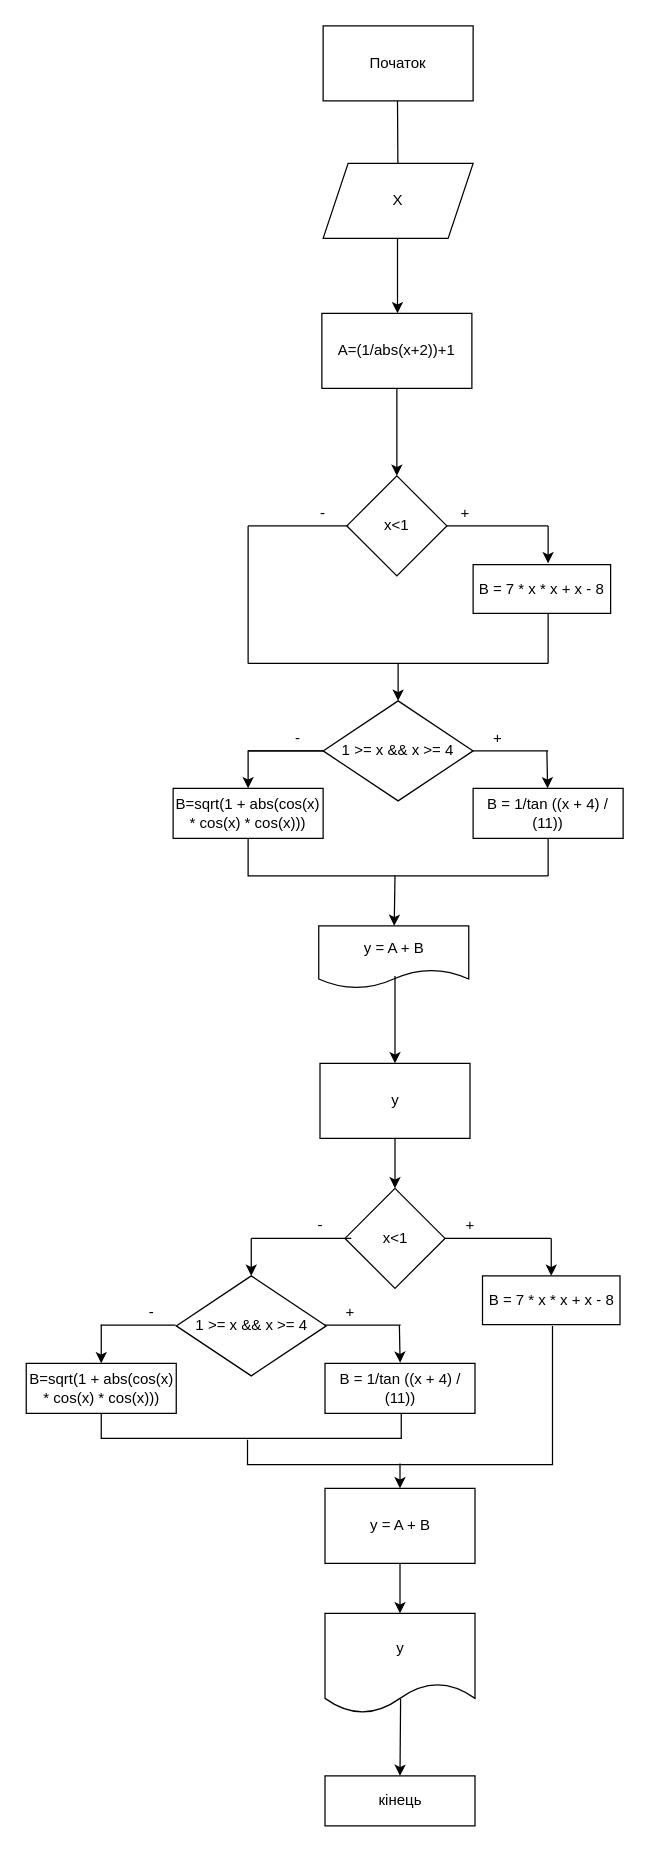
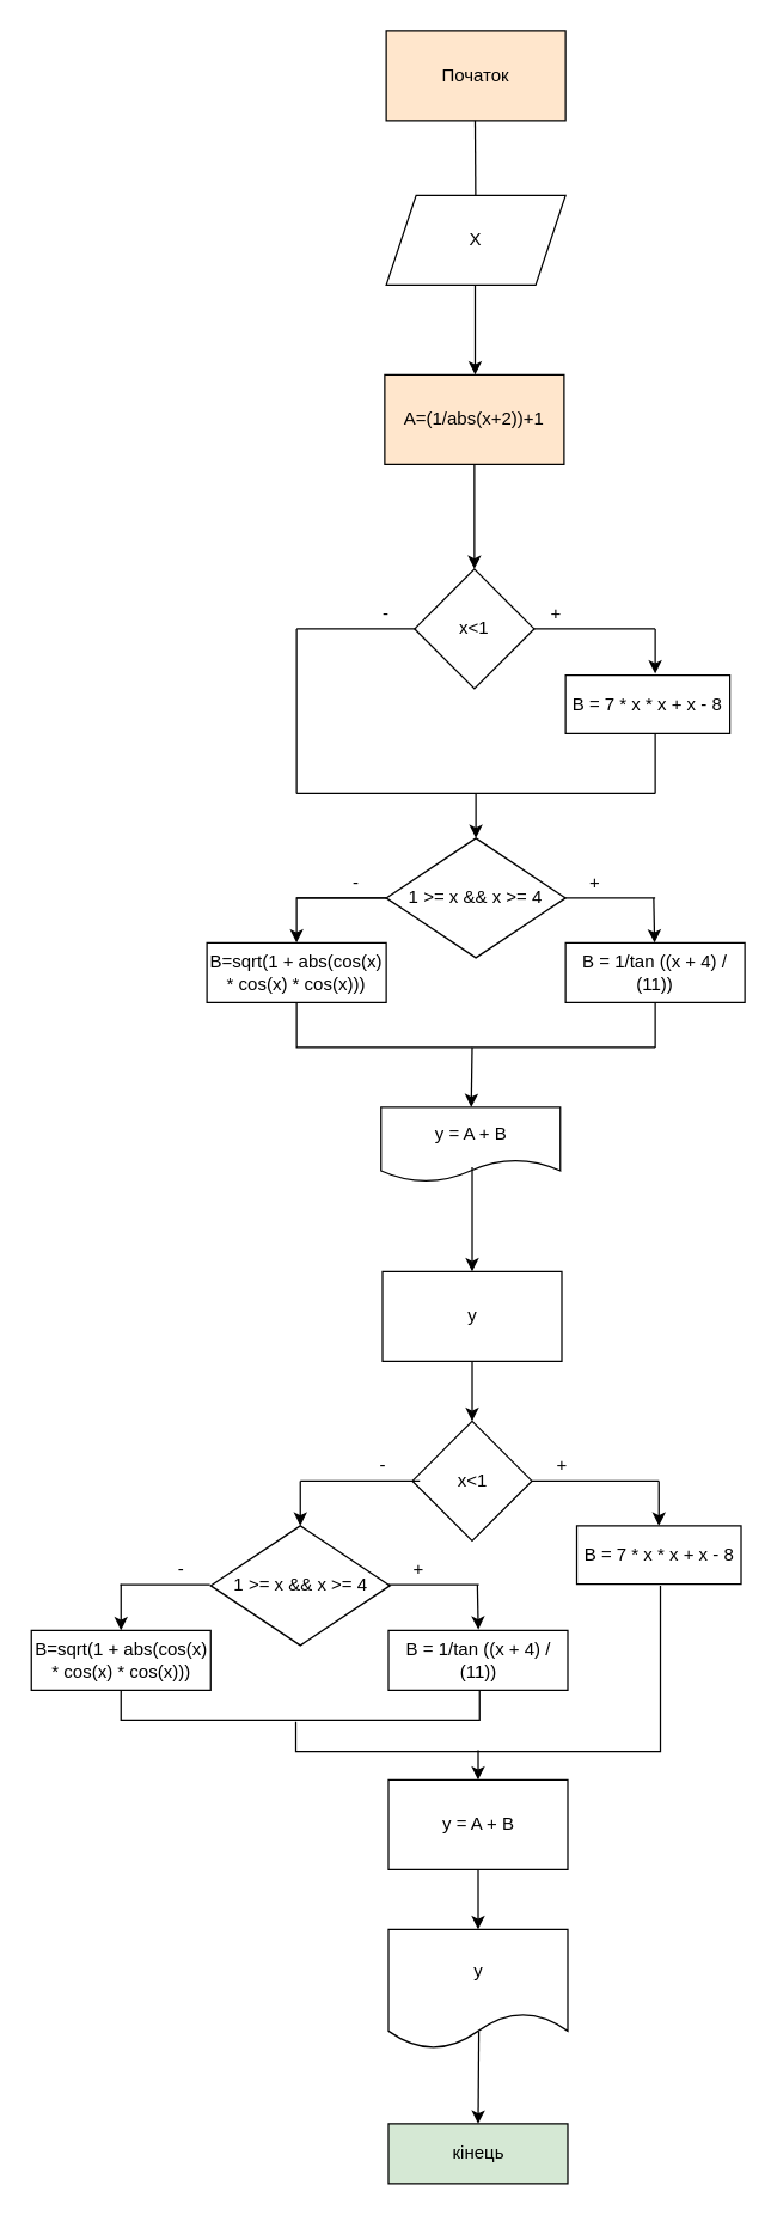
  <mxCell id="0" />
  <mxCell id="1" parent="0" />
- <mxCell id="2" value="Початок" style="whiteSpace=wrap;html=1;" parent="1" vertex="1"><mxGeometry x="258" y="20" width="120" height="60" as="geometry" /></mxCell>
+ <mxCell id="2" value="Початок" style="whiteSpace=wrap;html=1;fillColor=#ffe6cc;" parent="1" vertex="1"><mxGeometry x="258" y="20" width="120" height="60" as="geometry" /></mxCell>
  <mxCell id="3" value="" style="endArrow=classic;html=1;startArrow=none;" parent="1" source="7" edge="1"><mxGeometry width="50" height="50" relative="1" as="geometry"><mxPoint x="317.5" y="80" as="sourcePoint" /><mxPoint x="318" y="130" as="targetPoint" /></mxGeometry></mxCell>
  <mxCell id="4" value="" style="edgeStyle=orthogonalEdgeStyle;orthogonalLoop=1;jettySize=auto;html=1;" parent="1" source="5" target="9" edge="1"><mxGeometry relative="1" as="geometry" /></mxCell>
- <mxCell id="5" value="A=(1/abs(x+2))+1" style="whiteSpace=wrap;html=1;" parent="1" vertex="1"><mxGeometry x="257" y="250" width="120" height="60" as="geometry" /></mxCell>
+ <mxCell id="5" value="A=(1/abs(x+2))+1" style="whiteSpace=wrap;html=1;fillColor=#ffe6cc;" parent="1" vertex="1"><mxGeometry x="257" y="250" width="120" height="60" as="geometry" /></mxCell>
  <mxCell id="6" value="" style="endArrow=classic;html=1;" parent="1" edge="1"><mxGeometry width="50" height="50" relative="1" as="geometry"><mxPoint x="317.5" y="190" as="sourcePoint" /><mxPoint x="317.5" y="250" as="targetPoint" /><Array as="points"><mxPoint x="317.5" y="190" /></Array></mxGeometry></mxCell>
  <mxCell id="7" value="X" style="shape=parallelogram;perimeter=parallelogramPerimeter;whiteSpace=wrap;html=1;fixedSize=1;" parent="1" vertex="1"><mxGeometry x="258" y="130" width="120" height="60" as="geometry" /></mxCell>
  <mxCell id="8" value="" style="endArrow=none;html=1;" parent="1" target="7" edge="1"><mxGeometry width="50" height="50" relative="1" as="geometry"><mxPoint x="317.5" y="80" as="sourcePoint" /><mxPoint x="318" y="130" as="targetPoint" /></mxGeometry></mxCell>
  <mxCell id="9" value="x&amp;lt;1" style="rhombus;whiteSpace=wrap;html=1;" parent="1" vertex="1"><mxGeometry x="277" y="380" width="80" height="80" as="geometry" /></mxCell>
  <mxCell id="10" value="" style="endArrow=none;html=1;" parent="1" edge="1"><mxGeometry width="50" height="50" relative="1" as="geometry"><mxPoint x="198" y="530" as="sourcePoint" /><mxPoint x="198" y="420" as="targetPoint" /></mxGeometry></mxCell>
  <mxCell id="11" value="" style="endArrow=none;html=1;entryX=0;entryY=0.5;entryDx=0;entryDy=0;startArrow=none;" parent="1" target="9" edge="1"><mxGeometry width="50" height="50" relative="1" as="geometry"><mxPoint x="278" y="420" as="sourcePoint" /><mxPoint x="248" y="370" as="targetPoint" /></mxGeometry></mxCell>
  <mxCell id="12" value="" style="endArrow=none;html=1;" parent="1" edge="1"><mxGeometry width="50" height="50" relative="1" as="geometry"><mxPoint x="357" y="420" as="sourcePoint" /><mxPoint x="438" y="420" as="targetPoint" /><Array as="points"><mxPoint x="398" y="420" /><mxPoint x="418" y="420" /><mxPoint x="438" y="420" /></Array></mxGeometry></mxCell>
  <mxCell id="13" value="" style="endArrow=classic;html=1;" parent="1" edge="1"><mxGeometry width="50" height="50" relative="1" as="geometry"><mxPoint x="438" y="420" as="sourcePoint" /><mxPoint x="438" y="450" as="targetPoint" /></mxGeometry></mxCell>
  <mxCell id="14" value="B = 7 * x * x + x - 8" style="whiteSpace=wrap;html=1;" parent="1" vertex="1"><mxGeometry x="378" y="451" width="110" height="39" as="geometry" /></mxCell>
  <mxCell id="15" value="" style="endArrow=none;html=1;" parent="1" edge="1"><mxGeometry width="50" height="50" relative="1" as="geometry"><mxPoint x="438" y="530" as="sourcePoint" /><mxPoint x="438" y="490" as="targetPoint" /></mxGeometry></mxCell>
  <mxCell id="16" value="" style="endArrow=none;html=1;" parent="1" edge="1"><mxGeometry width="50" height="50" relative="1" as="geometry"><mxPoint x="198" y="530" as="sourcePoint" /><mxPoint x="438" y="530" as="targetPoint" /></mxGeometry></mxCell>
  <mxCell id="17" value="" style="endArrow=classic;html=1;" parent="1" edge="1"><mxGeometry width="50" height="50" relative="1" as="geometry"><mxPoint x="318" y="530" as="sourcePoint" /><mxPoint x="318" y="560" as="targetPoint" /></mxGeometry></mxCell>
  <mxCell id="18" style="edgeStyle=orthogonalEdgeStyle;rounded=0;orthogonalLoop=1;jettySize=auto;html=1;exitX=0;exitY=0.5;exitDx=0;exitDy=0;entryX=0.5;entryY=0;entryDx=0;entryDy=0;" edge="1" parent="1" source="19" target="26"><mxGeometry relative="1" as="geometry"><mxPoint x="198" y="650" as="targetPoint" /></mxGeometry></mxCell>
  <mxCell id="19" value="1 &gt;= x &amp;&amp; x &gt;= 4" style="rhombus;whiteSpace=wrap;html=1;" parent="1" vertex="1"><mxGeometry x="258" y="560" width="120" height="80" as="geometry" /></mxCell>
  <mxCell id="20" value="" style="endArrow=none;html=1;" parent="1" edge="1"><mxGeometry width="50" height="50" relative="1" as="geometry"><mxPoint x="198" y="600" as="sourcePoint" /><mxPoint x="258" y="600" as="targetPoint" /></mxGeometry></mxCell>
  <mxCell id="21" value="" style="endArrow=none;html=1;startArrow=none;exitX=0;exitY=1;exitDx=0;exitDy=0;" parent="1" source="31" edge="1"><mxGeometry width="50" height="50" relative="1" as="geometry"><mxPoint x="377" y="600" as="sourcePoint" /><mxPoint x="438" y="600" as="targetPoint" /></mxGeometry></mxCell>
  <mxCell id="22" value="" style="endArrow=classic;html=1;" parent="1" target="23" edge="1"><mxGeometry width="50" height="50" relative="1" as="geometry"><mxPoint x="437" y="600" as="sourcePoint" /><mxPoint x="438" y="640" as="targetPoint" /></mxGeometry></mxCell>
  <mxCell id="23" value="B = 1/tan ((x + 4) / (11))" style="whiteSpace=wrap;html=1;direction=west;" parent="1" vertex="1"><mxGeometry x="378" y="630" width="120" height="40" as="geometry" /></mxCell>
  <mxCell id="24" value="" style="endArrow=none;html=1;" parent="1" edge="1"><mxGeometry width="50" height="50" relative="1" as="geometry"><mxPoint x="438" y="700" as="sourcePoint" /><mxPoint x="438" y="670" as="targetPoint" /></mxGeometry></mxCell>
  <mxCell id="25" value="" style="endArrow=none;html=1;exitX=0.5;exitY=1;exitDx=0;exitDy=0;rounded=0;" parent="1" edge="1" source="26"><mxGeometry width="50" height="50" relative="1" as="geometry"><mxPoint x="198" y="700" as="sourcePoint" /><mxPoint x="438" y="700" as="targetPoint" /><Array as="points"><mxPoint x="198" y="700" /></Array></mxGeometry></mxCell>
  <mxCell id="26" value="B=sqrt(1 + abs(cos(x) * cos(x) * cos(x)))" style="whiteSpace=wrap;html=1;" parent="1" vertex="1"><mxGeometry x="138" y="630" width="120" height="40" as="geometry" /></mxCell>
  <mxCell id="27" value="+" style="text;html=1;strokeColor=none;fillColor=none;align=center;verticalAlign=middle;whiteSpace=wrap;" parent="1" vertex="1"><mxGeometry x="352" y="400" width="40" height="20" as="geometry" /></mxCell>
  <mxCell id="28" value="" style="endArrow=none;html=1;startArrow=none;" parent="1" source="29" edge="1"><mxGeometry width="50" height="50" relative="1" as="geometry"><mxPoint x="198" y="420" as="sourcePoint" /><mxPoint x="277" y="420" as="targetPoint" /></mxGeometry></mxCell>
  <mxCell id="29" value="-" style="text;html=1;strokeColor=none;fillColor=none;align=center;verticalAlign=middle;whiteSpace=wrap;" parent="1" vertex="1"><mxGeometry x="238" y="400" width="40" height="20" as="geometry" /></mxCell>
  <mxCell id="30" value="" style="endArrow=none;html=1;entryX=1;entryY=1;entryDx=0;entryDy=0;" parent="1" target="29" edge="1"><mxGeometry width="50" height="50" relative="1" as="geometry"><mxPoint x="198" y="420" as="sourcePoint" /><mxPoint x="277" y="420" as="targetPoint" /></mxGeometry></mxCell>
  <mxCell id="31" value="+" style="text;html=1;strokeColor=none;fillColor=none;align=center;verticalAlign=middle;whiteSpace=wrap;" parent="1" vertex="1"><mxGeometry x="378" y="580" width="40" height="20" as="geometry" /></mxCell>
  <mxCell id="32" value="" style="endArrow=none;html=1;" parent="1" target="31" edge="1"><mxGeometry width="50" height="50" relative="1" as="geometry"><mxPoint x="377" y="600" as="sourcePoint" /><mxPoint x="438" y="600" as="targetPoint" /></mxGeometry></mxCell>
  <mxCell id="33" value="-" style="text;html=1;strokeColor=none;fillColor=none;align=center;verticalAlign=middle;whiteSpace=wrap;" parent="1" vertex="1"><mxGeometry x="218" y="580" width="40" height="20" as="geometry" /></mxCell>
  <mxCell id="34" value="" style="endArrow=classic;html=1;" parent="1" target="35" edge="1"><mxGeometry width="50" height="50" relative="1" as="geometry"><mxPoint x="315.5" y="700" as="sourcePoint" /><mxPoint x="315.5" y="730" as="targetPoint" /></mxGeometry></mxCell>
  <mxCell id="35" value="y = A + B" style="shape=document;whiteSpace=wrap;html=1;boundedLbl=1;" parent="1" vertex="1"><mxGeometry x="254.5" y="740" width="120" height="50" as="geometry" /></mxCell>
  <mxCell id="36" value="x&amp;lt;1" style="rhombus;whiteSpace=wrap;html=1;" parent="1" vertex="1"><mxGeometry x="275.5" y="950" width="80" height="80" as="geometry" /></mxCell>
  <mxCell id="37" value="" style="endArrow=none;html=1;exitX=1;exitY=0.5;exitDx=0;exitDy=0;" parent="1" source="36" edge="1"><mxGeometry width="50" height="50" relative="1" as="geometry"><mxPoint x="359.5" y="990" as="sourcePoint" /><mxPoint x="440.5" y="990" as="targetPoint" /></mxGeometry></mxCell>
  <mxCell id="38" value="" style="endArrow=none;html=1;" parent="1" edge="1"><mxGeometry width="50" height="50" relative="1" as="geometry"><mxPoint x="200.5" y="990" as="sourcePoint" /><mxPoint x="280.5" y="990" as="targetPoint" /></mxGeometry></mxCell>
  <mxCell id="39" value="" style="endArrow=classic;html=1;" parent="1" edge="1"><mxGeometry width="50" height="50" relative="1" as="geometry"><mxPoint x="440.5" y="990" as="sourcePoint" /><mxPoint x="440.5" y="1020" as="targetPoint" /></mxGeometry></mxCell>
  <mxCell id="40" value="" style="endArrow=classic;html=1;" parent="1" edge="1"><mxGeometry width="50" height="50" relative="1" as="geometry"><mxPoint x="200.5" y="990" as="sourcePoint" /><mxPoint x="200.5" y="1020" as="targetPoint" /></mxGeometry></mxCell>
  <mxCell id="41" value="B = 7 * x * x + x - 8" style="whiteSpace=wrap;html=1;" parent="1" vertex="1"><mxGeometry x="385.5" y="1020" width="110" height="39" as="geometry" /></mxCell>
  <mxCell id="42" value="1 &gt;= x &amp;&amp; x &gt;= 4" style="rhombus;whiteSpace=wrap;html=1;" parent="1" vertex="1"><mxGeometry x="140.5" y="1020" width="120" height="80" as="geometry" /></mxCell>
  <mxCell id="43" value="" style="endArrow=none;html=1;" parent="1" edge="1"><mxGeometry width="50" height="50" relative="1" as="geometry"><mxPoint x="80" y="1059.48" as="sourcePoint" /><mxPoint x="140" y="1059.48" as="targetPoint" /></mxGeometry></mxCell>
  <mxCell id="44" value="" style="endArrow=none;html=1;startArrow=none;exitX=0;exitY=1;exitDx=0;exitDy=0;" parent="1" edge="1"><mxGeometry width="50" height="50" relative="1" as="geometry"><mxPoint x="260" y="1059.48" as="sourcePoint" /><mxPoint x="320" y="1059.48" as="targetPoint" /></mxGeometry></mxCell>
  <mxCell id="45" value="" style="endArrow=classic;html=1;" parent="1" edge="1"><mxGeometry width="50" height="50" relative="1" as="geometry"><mxPoint x="319" y="1059.48" as="sourcePoint" /><mxPoint x="319.6" y="1089.48" as="targetPoint" /></mxGeometry></mxCell>
  <mxCell id="46" value="" style="endArrow=none;html=1;" parent="1" edge="1"><mxGeometry width="50" height="50" relative="1" as="geometry"><mxPoint x="259" y="1059.48" as="sourcePoint" /><mxPoint x="260" y="1059.004" as="targetPoint" /></mxGeometry></mxCell>
  <mxCell id="47" value="" style="endArrow=classic;html=1;" parent="1" edge="1"><mxGeometry width="50" height="50" relative="1" as="geometry"><mxPoint x="80.5" y="1059" as="sourcePoint" /><mxPoint x="80.5" y="1090" as="targetPoint" /></mxGeometry></mxCell>
  <mxCell id="48" value="" style="endArrow=none;html=1;" parent="1" edge="1"><mxGeometry width="50" height="50" relative="1" as="geometry"><mxPoint x="200" y="1160" as="sourcePoint" /><mxPoint x="200" y="1160" as="targetPoint" /></mxGeometry></mxCell>
  <mxCell id="49" value="B = 1/tan ((x + 4) / (11))" style="whiteSpace=wrap;html=1;direction=west;" parent="1" vertex="1"><mxGeometry x="259.5" y="1090" width="120" height="40" as="geometry" /></mxCell>
  <mxCell id="50" value="B=sqrt(1 + abs(cos(x) * cos(x) * cos(x)))" style="whiteSpace=wrap;html=1;" parent="1" vertex="1"><mxGeometry x="20.5" y="1090" width="120" height="40" as="geometry" /></mxCell>
  <mxCell id="51" value="" style="endArrow=none;html=1;rounded=0;" parent="1" edge="1"><mxGeometry width="50" height="50" relative="1" as="geometry"><mxPoint x="80.5" y="1130" as="sourcePoint" /><mxPoint x="320.5" y="1130" as="targetPoint" /><Array as="points"><mxPoint x="80.5" y="1150" /><mxPoint x="320.5" y="1150" /></Array></mxGeometry></mxCell>
  <mxCell id="52" value="" style="endArrow=none;html=1;rounded=0;" parent="1" edge="1"><mxGeometry width="50" height="50" relative="1" as="geometry"><mxPoint x="197.5" y="1151" as="sourcePoint" /><mxPoint x="441.5" y="1060" as="targetPoint" /><Array as="points"><mxPoint x="197.5" y="1171" /><mxPoint x="441.5" y="1171" /></Array></mxGeometry></mxCell>
  <mxCell id="53" value="" style="endArrow=classic;html=1;" parent="1" target="54" edge="1"><mxGeometry width="50" height="50" relative="1" as="geometry"><mxPoint x="319.5" y="1170" as="sourcePoint" /><mxPoint x="319.5" y="1200" as="targetPoint" /></mxGeometry></mxCell>
  <mxCell id="54" value="y = A + B" style="whiteSpace=wrap;html=1;" parent="1" vertex="1"><mxGeometry x="259.5" y="1190" width="120" height="60" as="geometry" /></mxCell>
  <mxCell id="55" value="y" style="whiteSpace=wrap;html=1;" parent="1" vertex="1"><mxGeometry x="255.5" y="850" width="120" height="60" as="geometry" /></mxCell>
  <mxCell id="56" value="" style="endArrow=classic;html=1;entryX=0.5;entryY=0;entryDx=0;entryDy=0;exitX=0.5;exitY=1;exitDx=0;exitDy=0;" parent="1" source="55" target="36" edge="1"><mxGeometry width="50" height="50" relative="1" as="geometry"><mxPoint x="327.25" y="900" as="sourcePoint" /><mxPoint x="383.25" y="850" as="targetPoint" /></mxGeometry></mxCell>
  <mxCell id="57" value="" style="endArrow=classic;html=1;entryX=0.5;entryY=0;entryDx=0;entryDy=0;" parent="1" target="55" edge="1"><mxGeometry width="50" height="50" relative="1" as="geometry"><mxPoint x="315.5" y="780" as="sourcePoint" /><mxPoint x="365.5" y="730" as="targetPoint" /></mxGeometry></mxCell>
  <mxCell id="58" value="+" style="text;html=1;strokeColor=none;fillColor=none;align=center;verticalAlign=middle;whiteSpace=wrap;" parent="1" vertex="1"><mxGeometry x="355.5" y="970" width="40" height="20" as="geometry" /></mxCell>
  <mxCell id="59" value="-" style="text;html=1;strokeColor=none;fillColor=none;align=center;verticalAlign=middle;whiteSpace=wrap;" parent="1" vertex="1"><mxGeometry x="235.5" y="970" width="40" height="20" as="geometry" /></mxCell>
  <mxCell id="60" value="+" style="text;html=1;strokeColor=none;fillColor=none;align=center;verticalAlign=middle;whiteSpace=wrap;" parent="1" vertex="1"><mxGeometry x="259.5" y="1039" width="40" height="20" as="geometry" /></mxCell>
  <mxCell id="61" value="-" style="text;html=1;strokeColor=none;fillColor=none;align=center;verticalAlign=middle;whiteSpace=wrap;" parent="1" vertex="1"><mxGeometry x="100.5" y="1039" width="40" height="20" as="geometry" /></mxCell>
  <mxCell id="62" value="" style="endArrow=classic;html=1;entryX=0.5;entryY=0;entryDx=0;entryDy=0;exitX=0.5;exitY=1;exitDx=0;exitDy=0;" parent="1" source="54" edge="1"><mxGeometry width="50" height="50" relative="1" as="geometry"><mxPoint x="314.5" y="1250" as="sourcePoint" /><mxPoint x="319.5" y="1290" as="targetPoint" /></mxGeometry></mxCell>
- <mxCell id="63" value="кінець" style="whiteSpace=wrap;html=1;" parent="1" vertex="1"><mxGeometry x="259.5" y="1420" width="120" height="40" as="geometry" /></mxCell>
+ <mxCell id="63" value="кінець" style="whiteSpace=wrap;html=1;fillColor=#d5e8d4;" parent="1" vertex="1"><mxGeometry x="259.5" y="1420" width="120" height="40" as="geometry" /></mxCell>
  <mxCell id="64" value="" style="endArrow=classic;html=1;entryX=0.5;entryY=0;entryDx=0;entryDy=0;exitX=0.504;exitY=0.856;exitDx=0;exitDy=0;exitPerimeter=0;" parent="1" source="65" target="63" edge="1"><mxGeometry width="50" height="50" relative="1" as="geometry"><mxPoint x="319.5" y="1370" as="sourcePoint" /><mxPoint x="364.5" y="1270" as="targetPoint" /></mxGeometry></mxCell>
  <mxCell id="65" value="y" style="shape=document;whiteSpace=wrap;html=1;boundedLbl=1;rounded=1;" parent="1" vertex="1"><mxGeometry x="259.5" y="1290" width="120" height="80" as="geometry" /></mxCell>
